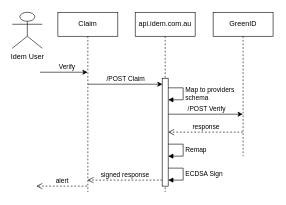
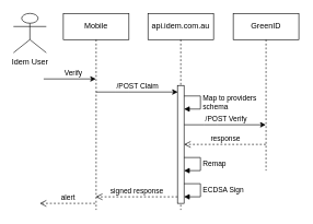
  <mxCell id="0" />
  <mxCell id="1" parent="0" />
  <mxCell id="2" value="Idem User" style="shape=umlActor;verticalLabelPosition=bottom;verticalAlign=top;html=1;outlineConnect=0;" vertex="1" parent="1"><mxGeometry x="20" y="20" width="50" height="60" as="geometry" /></mxCell>
- <mxCell id="3" value="Claim" style="shape=umlLifeline;perimeter=lifelinePerimeter;whiteSpace=wrap;html=1;container=1;collapsible=0;recursiveResize=0;outlineConnect=0;" vertex="1" parent="1"><mxGeometry x="96" y="20" width="100" height="300" as="geometry" /></mxCell>
+ <mxCell id="3" value="Mobile" style="shape=umlLifeline;perimeter=lifelinePerimeter;whiteSpace=wrap;html=1;container=1;collapsible=0;recursiveResize=0;outlineConnect=0;" vertex="1" parent="1"><mxGeometry x="96" y="20" width="100" height="300" as="geometry" /></mxCell>
  <mxCell id="4" value="api.idem.com.au" style="shape=umlLifeline;perimeter=lifelinePerimeter;whiteSpace=wrap;html=1;container=1;collapsible=0;recursiveResize=0;outlineConnect=0;" vertex="1" parent="1"><mxGeometry x="225" y="20" width="100" height="300" as="geometry" /></mxCell>
  <mxCell id="5" value="response" style="html=1;verticalAlign=bottom;endArrow=open;dashed=1;endSize=8;" edge="1" parent="4" source="6"><mxGeometry relative="1" as="geometry"><mxPoint x="175" y="200" as="sourcePoint" /><mxPoint x="55" y="200" as="targetPoint" /></mxGeometry></mxCell>
  <mxCell id="6" value="GreenID" style="shape=umlLifeline;perimeter=lifelinePerimeter;whiteSpace=wrap;html=1;container=1;collapsible=0;recursiveResize=0;outlineConnect=0;" vertex="1" parent="1"><mxGeometry x="355" y="20" width="100" height="240" as="geometry" /></mxCell>
  <mxCell id="7" value="" style="endArrow=classic;html=1;" edge="1" parent="1"><mxGeometry width="50" height="50" relative="1" as="geometry"><mxPoint x="146.129" y="140" as="sourcePoint" /><mxPoint x="270.5" y="140" as="targetPoint" /><Array as="points"><mxPoint x="186.2" y="140" /></Array></mxGeometry></mxCell>
  <mxCell id="8" value="/POST Claim" style="edgeLabel;html=1;align=center;verticalAlign=middle;resizable=0;points=[];" connectable="0" vertex="1" parent="7"><mxGeometry x="-0.156" relative="1" as="geometry"><mxPoint x="10" y="-10" as="offset" /></mxGeometry></mxCell>
  <mxCell id="9" value="" style="endArrow=classic;html=1;" edge="1" parent="1" target="6"><mxGeometry width="50" height="50" relative="1" as="geometry"><mxPoint x="280.003" y="190" as="sourcePoint" /><mxPoint x="399.67" y="190" as="targetPoint" /><Array as="points"><mxPoint x="320.17" y="190" /></Array></mxGeometry></mxCell>
  <mxCell id="10" value="/POST Verify" style="edgeLabel;html=1;align=center;verticalAlign=middle;resizable=0;points=[];" connectable="0" vertex="1" parent="9"><mxGeometry x="-0.156" relative="1" as="geometry"><mxPoint x="10" y="-10" as="offset" /></mxGeometry></mxCell>
  <mxCell id="11" value="" style="endArrow=classic;html=1;" edge="1" parent="1"><mxGeometry width="50" height="50" relative="1" as="geometry"><mxPoint x="66" y="120" as="sourcePoint" /><mxPoint x="145.57" y="120" as="targetPoint" /><Array as="points"><mxPoint x="66.07" y="120" /></Array></mxGeometry></mxCell>
  <mxCell id="12" value="Verify" style="edgeLabel;html=1;align=center;verticalAlign=middle;resizable=0;points=[];" connectable="0" vertex="1" parent="11"><mxGeometry x="-0.156" relative="1" as="geometry"><mxPoint x="10" y="-10" as="offset" /></mxGeometry></mxCell>
  <mxCell id="13" value="" style="html=1;points=[];perimeter=orthogonalPerimeter;" vertex="1" parent="1"><mxGeometry x="270" y="130" width="10" height="180" as="geometry" /></mxCell>
  <mxCell id="14" value="&lt;div&gt;Map to providers&lt;/div&gt;&lt;div&gt;schema&lt;br&gt;&lt;/div&gt;" style="edgeStyle=orthogonalEdgeStyle;html=1;align=left;spacingLeft=2;endArrow=block;rounded=0;entryX=1;entryY=0;" edge="1" parent="1"><mxGeometry relative="1" as="geometry"><mxPoint x="280" y="146" as="sourcePoint" /><Array as="points"><mxPoint x="305" y="146" /></Array><mxPoint x="280" y="166" as="targetPoint" /></mxGeometry></mxCell>
  <mxCell id="15" value="Remap" style="edgeStyle=orthogonalEdgeStyle;html=1;align=left;spacingLeft=2;endArrow=block;rounded=0;entryX=1;entryY=0;" edge="1" parent="1"><mxGeometry relative="1" as="geometry"><mxPoint x="280" y="240" as="sourcePoint" /><Array as="points"><mxPoint x="305" y="240" /></Array><mxPoint x="280" y="260" as="targetPoint" /></mxGeometry></mxCell>
  <mxCell id="16" value="signed response" style="html=1;verticalAlign=bottom;endArrow=open;dashed=1;endSize=8;" edge="1" parent="1"><mxGeometry relative="1" as="geometry"><mxPoint x="270" y="300" as="sourcePoint" /><mxPoint x="145.5" y="300" as="targetPoint" /></mxGeometry></mxCell>
  <mxCell id="17" value="ECDSA Sign" style="edgeStyle=orthogonalEdgeStyle;html=1;align=left;spacingLeft=2;endArrow=block;rounded=0;entryX=1;entryY=0;" edge="1" parent="1"><mxGeometry relative="1" as="geometry"><mxPoint x="280" y="280" as="sourcePoint" /><Array as="points"><mxPoint x="305" y="280" /></Array><mxPoint x="280" y="300" as="targetPoint" /></mxGeometry></mxCell>
  <mxCell id="18" value="alert" style="html=1;verticalAlign=bottom;endArrow=open;dashed=1;endSize=8;" edge="1" parent="1"><mxGeometry relative="1" as="geometry"><mxPoint x="144.5" y="310" as="sourcePoint" /><mxPoint x="60" y="310" as="targetPoint" /></mxGeometry></mxCell>
